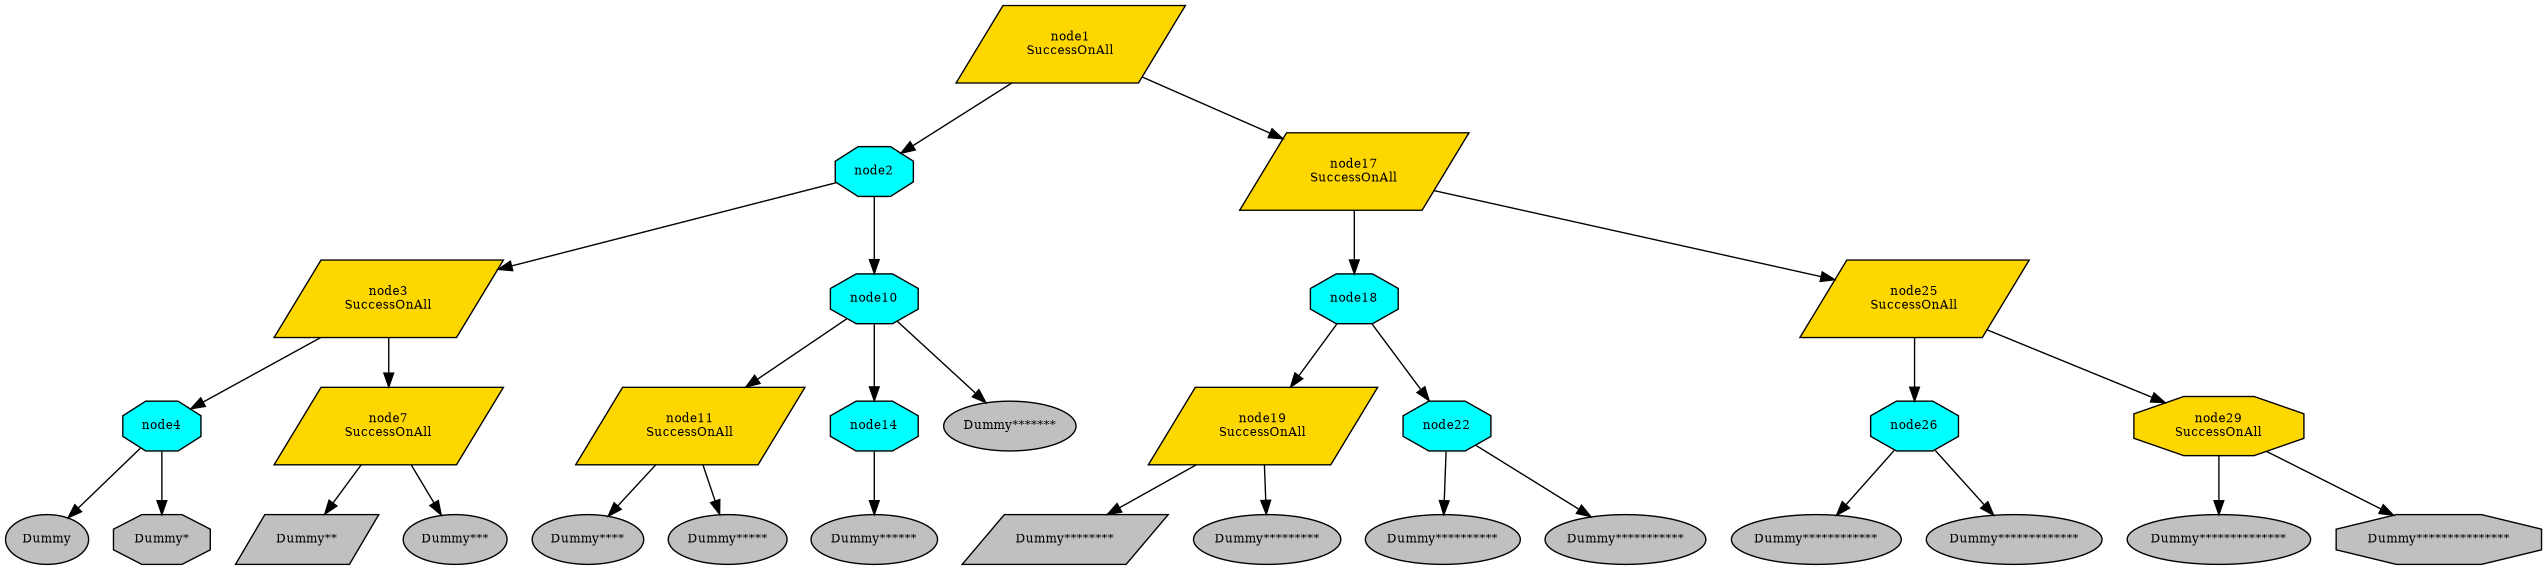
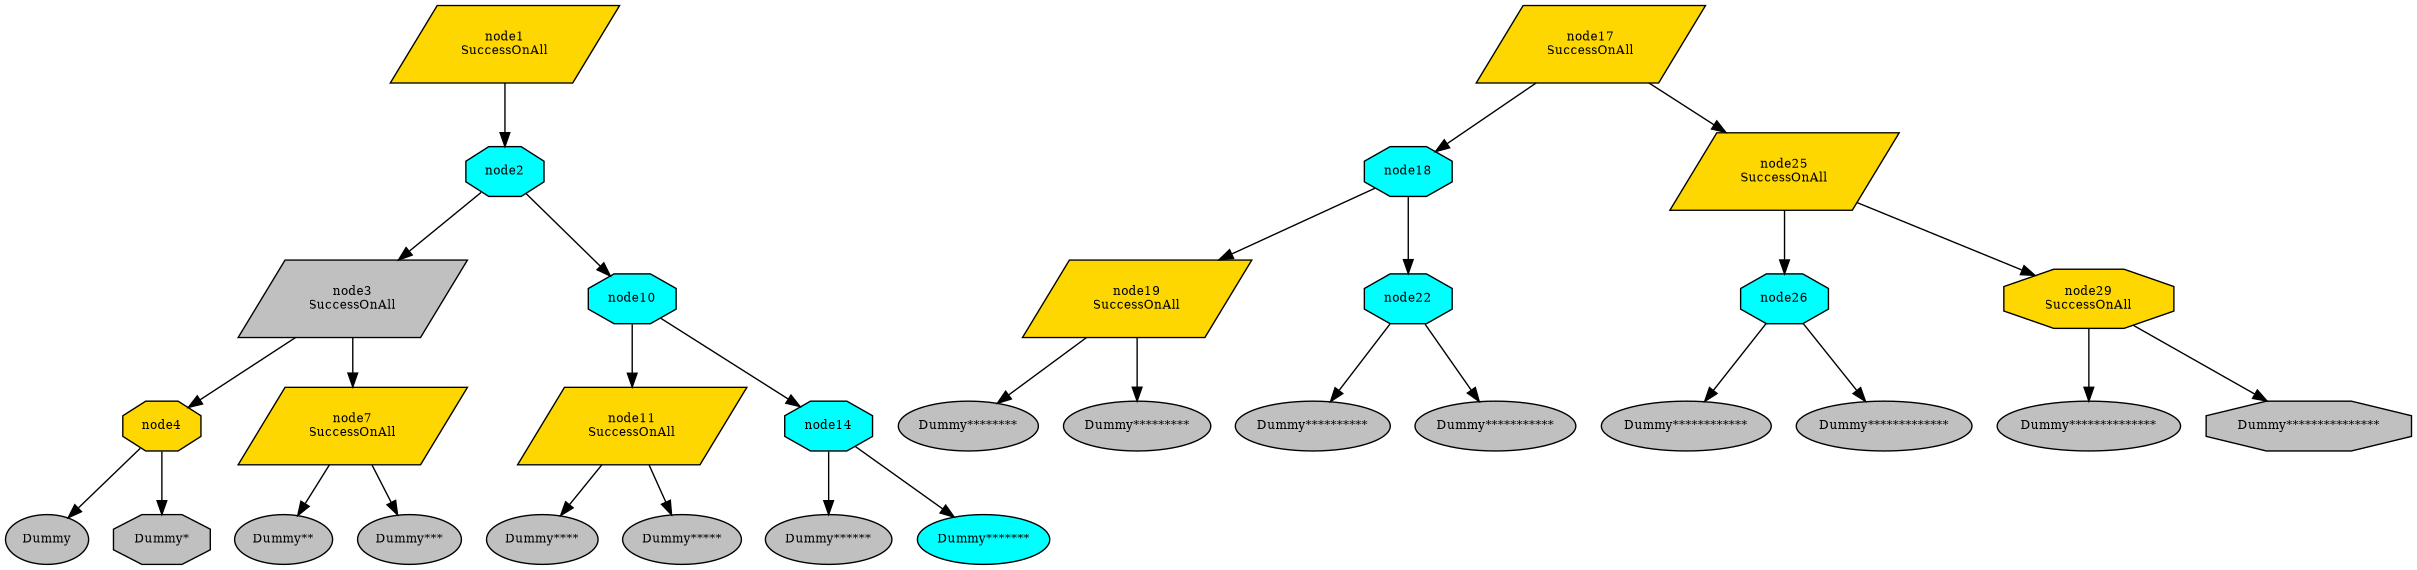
  digraph {
    fontname="times-roman"
    ordering=out
    node [fillcolor=gray fontcolor=black fontname="times-roman" fontsize=9 shape=ellipse style=filled]
    edge [fontname="times-roman"]
    n1 [fillcolor=gold label="node1\nSuccessOnAll" shape=parallelogram]
    n2 [fillcolor=cyan label=node2 shape=octagon]
    n3 [fillcolor=gold label="node17\nSuccessOnAll" shape=parallelogram]
-   n4 [fillcolor=gold label="node3\nSuccessOnAll" shape=parallelogram]
+   n4 [label="node3\nSuccessOnAll" shape=parallelogram]
    n5 [fillcolor=cyan label=node10 shape=octagon]
    n6 [fillcolor=cyan label=node18 shape=octagon]
    n7 [fillcolor=gold label="node25\nSuccessOnAll" shape=parallelogram]
-   n8 [fillcolor=cyan label=node4 shape=octagon]
+   n8 [fillcolor=gold label=node4 shape=octagon]
    n9 [fillcolor=gold label="node7\nSuccessOnAll" shape=parallelogram]
    n10 [fillcolor=gold label="node11\nSuccessOnAll" shape=parallelogram]
    n11 [fillcolor=cyan label=node14 shape=octagon]
    n12 [label=Dummy]
    n13 [label="Dummy*" shape=octagon]
-   n14 [label="Dummy**" shape=parallelogram]
+   n14 [label="Dummy**"]
    n15 [label="Dummy***"]
    n16 [label="Dummy****"]
    n17 [label="Dummy*****"]
    n18 [label="Dummy******"]
-   n19 [label="Dummy*******"]
+   n19 [fillcolor=cyan label="Dummy*******"]
    n20 [fillcolor=gold label="node19\nSuccessOnAll" shape=parallelogram]
    n21 [fillcolor=cyan label=node22 shape=octagon]
    n22 [fillcolor=cyan label=node26 shape=octagon]
    n23 [fillcolor=gold label="node29\nSuccessOnAll" shape=octagon]
-   n24 [label="Dummy********" shape=parallelogram]
+   n24 [label="Dummy********"]
    n25 [label="Dummy*********"]
    n26 [label="Dummy**********"]
    n27 [label="Dummy***********"]
    n28 [label="Dummy************"]
    n29 [label="Dummy*************"]
    n30 [label="Dummy**************"]
    n31 [label="Dummy***************" shape=octagon]
    n1 -> n2
-   n1 -> n3
    n2 -> n4
    n2 -> n5
    n3 -> n6
    n3 -> n7
    n4 -> n8
    n4 -> n9
    n5 -> n10
    n5 -> n11
    n6 -> n20
    n6 -> n21
    n7 -> n22
    n7 -> n23
    n8 -> n12
    n8 -> n13
    n9 -> n14
    n9 -> n15
    n10 -> n16
    n10 -> n17
    n11 -> n18
-   n5 -> n19
+   n11 -> n19
    n20 -> n24
    n20 -> n25
    n21 -> n26
    n21 -> n27
    n22 -> n28
    n22 -> n29
    n23 -> n30
    n23 -> n31
  }
